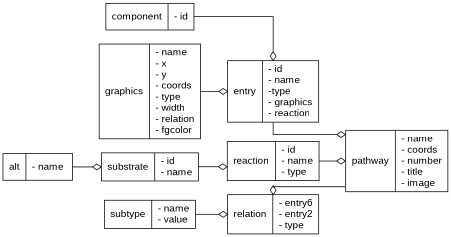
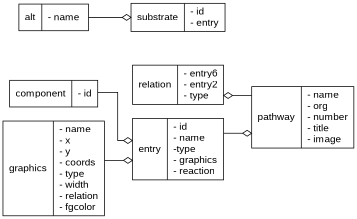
  digraph {
    rankdir=LR
    splines=ortho
    node [fontname=Arial shape=record]
    edge [arrowhead=odiamond arrowsize=1]
    n1 [label="{relation|- entry6\l- entry2\l- type\l}"]
    n2 [label="{entry|- id\l- name\l-type\l- graphics\l- reaction\l}"]
-   n3 [label="{subtype|- name\l- value\l}"]
    n4 [label="{component|- id\l}"]
    n5 [label="{graphics|- name\l- x\l- y\l- coords\l- type\l- width\l- relation\l- fgcolor\l}"]
-   n6 [label="{pathway|- name\l- coords\l- number\l- title\l- image\l}"]
-   n7 [label="{reaction|- id\l- name\l- type\l}"]
-   n8 [label="{substrate|- id\l- name\l}"]
+   n6 [label="{pathway|- name\l- org\l- number\l- title\l- image\l}"]
+   n8 [label="{substrate|- id\l- entry\l}"]
    n9 [label="{alt|- name \l}"]
    subgraph sub_1 {
      rank=same
      n1
      n2
    }
    subgraph sub_2 {
      rank=same
-     n3
      n4
      n5
    }
    n2 -> n6
-   n3 -> n1
    n4 -> n2
    n5 -> n2
    n6 -> n1
-   n7 -> n6
-   n8 -> n7
    n9 -> n8
  }
